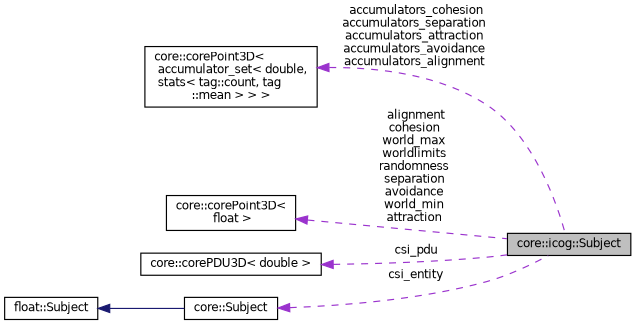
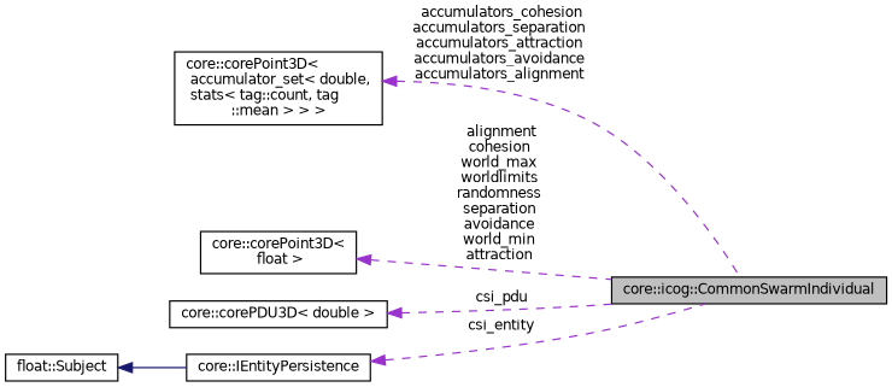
  digraph {
    rankdir=LR
    node [color=black fillcolor=white fontname=Helvetica fontsize=10 shape=record style=filled]
    edge [color=darkorchid3 dir=back fontname=Helvetica fontsize=10 labelfontname=Helvetica labelfontsize=10 style=dashed]
-   n1 [fillcolor=grey75 fontcolor=black height=0.2 label="core::icog::Subject" width=0.4]
+   n1 [fillcolor=grey75 fontcolor=black height=0.2 label="core::icog::CommonSwarmIndividual" width=0.4]
    n2 [height=0.2 label="core::corePoint3D\<\l accumulator_set\< double,\l stats\< tag::count, tag\l::mean \> \> \>" width=0.4]
    n3 [height=0.2 label="core::corePoint3D\<\l float \>" width=0.4]
    n4 [height=0.2 label="core::corePDU3D\< double \>" width=0.4]
-   n5 [height=0.2 label="core::Subject" width=0.4]
+   n5 [height=0.2 label="core::IEntityPersistence" width=0.4]
    n6 [height=0.2 label="float::Subject" width=0.4]
    n2 -> n1 [label=" accumulators_cohesion\naccumulators_separation\naccumulators_attraction\naccumulators_avoidance\naccumulators_alignment"]
    n3 -> n1 [label=" alignment\ncohesion\nworld_max\nworldlimits\nrandomness\nseparation\navoidance\nworld_min\nattraction"]
    n4 -> n1 [label=" csi_pdu"]
    n5 -> n1 [label=" csi_entity"]
    n6 -> n5 [color=midnightblue style=solid]
  }
